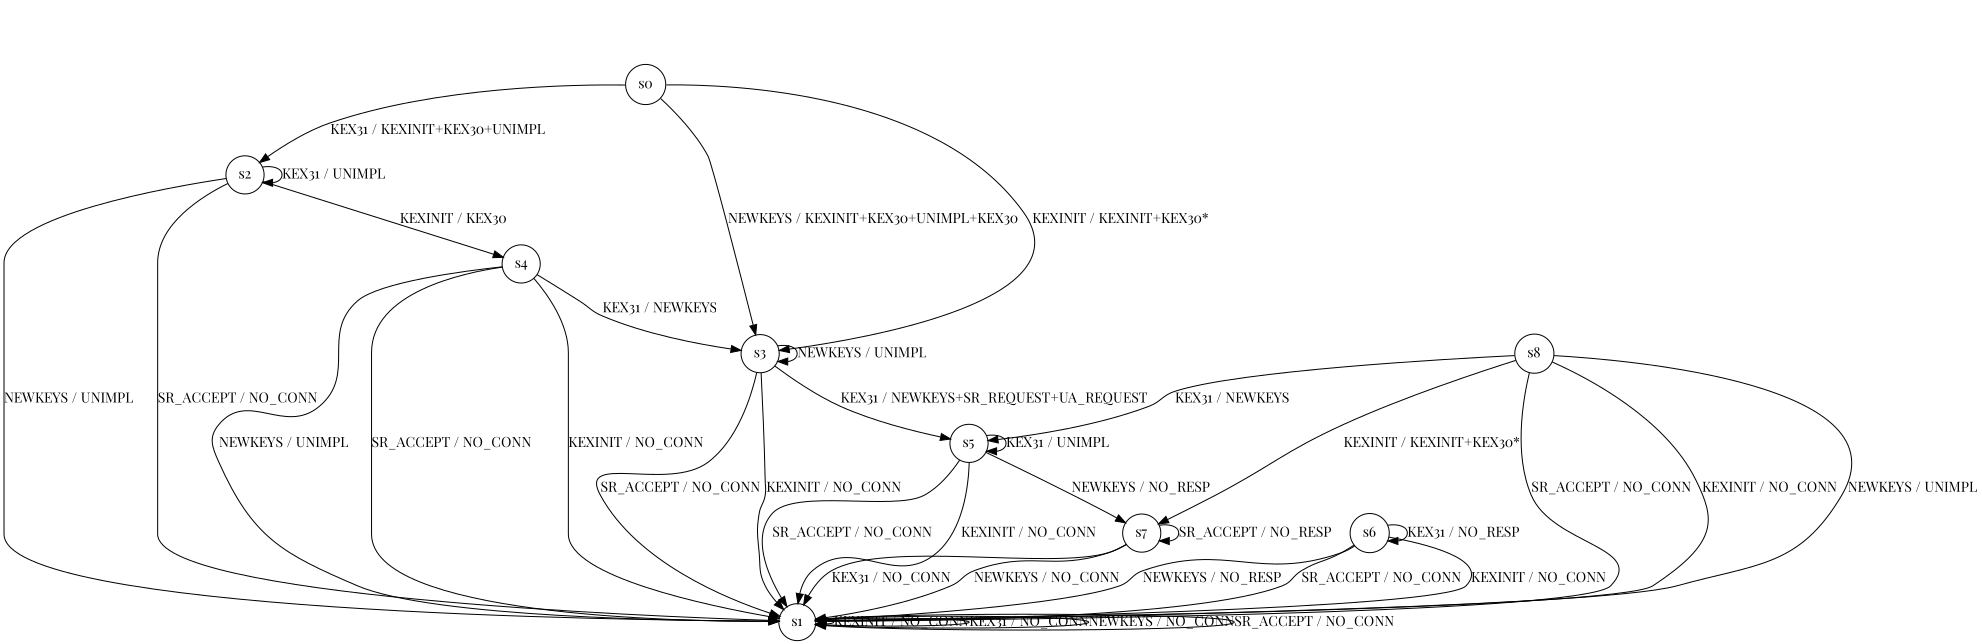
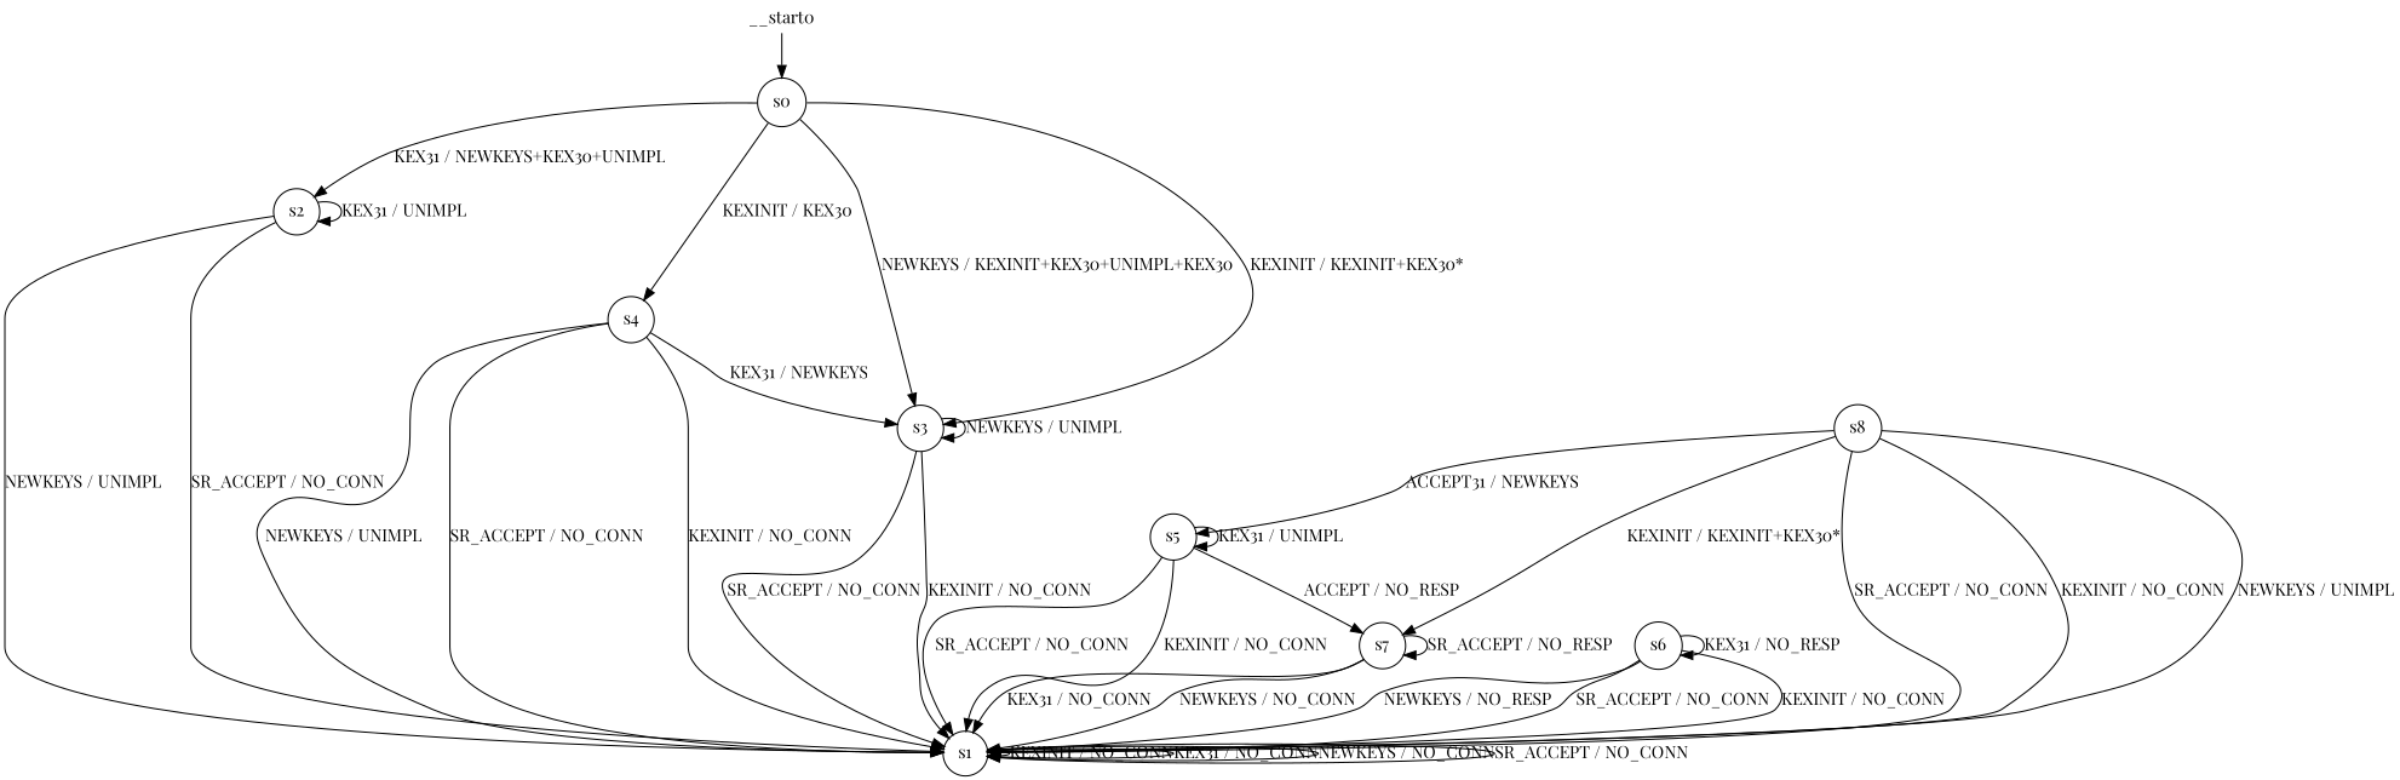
  digraph {
    fontname="Playfair Display"
    node [fontname="Playfair Display" shape=circle]
    edge [fontname="Playfair Display"]
    n1 [label=s0]
    n2 [label=s2]
    n3 [label=s3]
    n4 [label=s1]
    n5 [label=s4]
    n6 [label=s5]
    n7 [label=s7]
    n8 [label=s6]
    n9 [label=s8]
-   n1 -> n2 [label="KEX31 / KEXINIT+KEX30+UNIMPL"]
+   __start0 [height=0 shape=none width=0]
+   n1 -> n2 [label="KEX31 / NEWKEYS+KEX30+UNIMPL"]
    n1 -> n3 [label="KEXINIT / KEXINIT+KEX30*"]
    n1 -> n3 [label="NEWKEYS / KEXINIT+KEX30+UNIMPL+KEX30"]
    n2 -> n2 [label="KEX31 / UNIMPL"]
    n2 -> n4 [label="NEWKEYS / UNIMPL"]
    n2 -> n4 [label="SR_ACCEPT / NO_CONN"]
-   n2 -> n5 [label="KEXINIT / KEX30"]
+   n1 -> n5 [label="KEXINIT / KEX30"]
    n3 -> n3 [label="NEWKEYS / UNIMPL"]
    n3 -> n4 [label="KEXINIT / NO_CONN"]
    n3 -> n4 [label="SR_ACCEPT / NO_CONN"]
-   n3 -> n6 [label="KEX31 / NEWKEYS+SR_REQUEST+UA_REQUEST"]
    n4 -> n4 [label="KEXINIT / NO_CONN"]
    n4 -> n4 [label="KEX31 / NO_CONN"]
    n4 -> n4 [label="NEWKEYS / NO_CONN"]
    n4 -> n4 [label="SR_ACCEPT / NO_CONN"]
    n5 -> n3 [label="KEX31 / NEWKEYS"]
    n5 -> n4 [label="KEXINIT / NO_CONN"]
    n5 -> n4 [label="NEWKEYS / UNIMPL"]
    n5 -> n4 [label="SR_ACCEPT / NO_CONN"]
    n6 -> n4 [label="KEXINIT / NO_CONN"]
    n6 -> n4 [label="SR_ACCEPT / NO_CONN"]
    n6 -> n6 [label="KEX31 / UNIMPL"]
-   n6 -> n7 [label="NEWKEYS / NO_RESP"]
+   n6 -> n7 [label="ACCEPT / NO_RESP"]
    n7 -> n4 [label="KEX31 / NO_CONN"]
    n7 -> n4 [label="NEWKEYS / NO_CONN"]
    n7 -> n7 [label="SR_ACCEPT / NO_RESP"]
    n8 -> n4 [label="KEXINIT / NO_CONN"]
    n8 -> n4 [label="NEWKEYS / NO_RESP"]
    n8 -> n4 [label="SR_ACCEPT / NO_CONN"]
    n8 -> n8 [label="KEX31 / NO_RESP"]
    n9 -> n4 [label="KEXINIT / NO_CONN"]
    n9 -> n4 [label="NEWKEYS / UNIMPL"]
    n9 -> n4 [label="SR_ACCEPT / NO_CONN"]
-   n9 -> n6 [label="KEX31 / NEWKEYS"]
+   n9 -> n6 [label="ACCEPT31 / NEWKEYS"]
    n9 -> n7 [label="KEXINIT / KEXINIT+KEX30*"]
+   __start0 -> n1
  }
